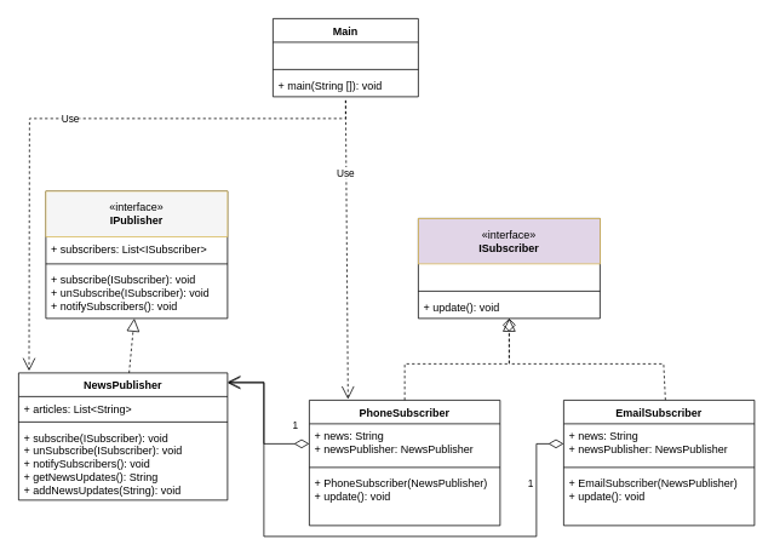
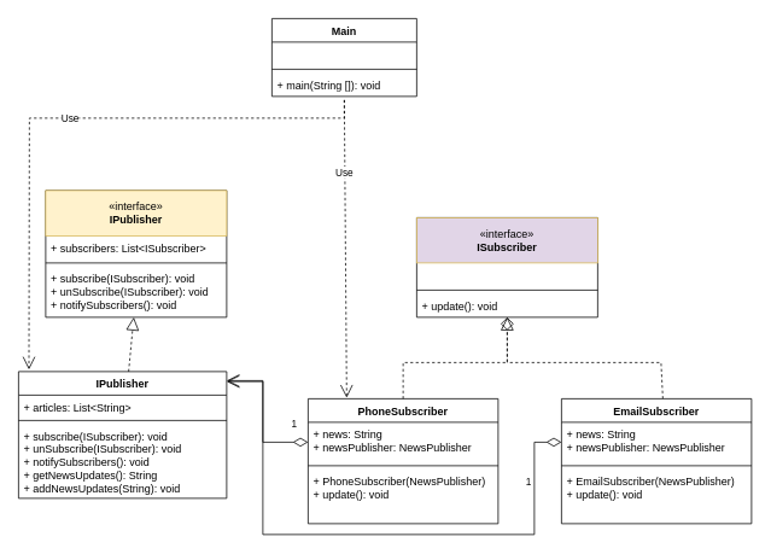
  <mxCell id="0" />
  <mxCell id="1" parent="0" />
  <mxCell id="2" value="Classname" style="swimlane;fontStyle=1;align=center;verticalAlign=top;childLayout=stackLayout;horizontal=1;startSize=0;horizontalStack=0;resizeParent=1;resizeParentMax=0;resizeLast=0;collapsible=1;marginBottom=0;whiteSpace=wrap;html=1;" vertex="1" parent="1"><mxGeometry x="50" y="210" width="200" height="140" as="geometry" /></mxCell>
- <mxCell id="3" value="«interface»&lt;br&gt;&lt;b&gt;IPublisher&lt;/b&gt;" style="html=1;whiteSpace=wrap;fillColor=#f5f5f5;strokeColor=#d6b656;" vertex="1" parent="2"><mxGeometry width="200" height="50" as="geometry" /></mxCell>
+ <mxCell id="3" value="«interface»&lt;br&gt;&lt;b&gt;IPublisher&lt;/b&gt;" style="html=1;whiteSpace=wrap;fillColor=#fff2cc;strokeColor=#d6b656;" vertex="1" parent="2"><mxGeometry width="200" height="50" as="geometry" /></mxCell>
  <mxCell id="4" value="+ subscribers: List&amp;lt;ISubscriber&amp;gt;" style="text;strokeColor=none;fillColor=none;align=left;verticalAlign=top;spacingLeft=4;spacingRight=4;overflow=hidden;rotatable=0;points=[[0,0.5],[1,0.5]];portConstraint=eastwest;whiteSpace=wrap;html=1;" vertex="1" parent="2"><mxGeometry y="50" width="200" height="26" as="geometry" /></mxCell>
  <mxCell id="5" value="" style="line;strokeWidth=1;fillColor=none;align=left;verticalAlign=middle;spacingTop=-1;spacingLeft=3;spacingRight=3;rotatable=0;labelPosition=right;points=[];portConstraint=eastwest;strokeColor=inherit;" vertex="1" parent="2"><mxGeometry y="76" width="200" height="8" as="geometry" /></mxCell>
  <mxCell id="6" value="+ subscribe(ISubscriber): void&lt;br&gt;+ unSubscribe(ISubscriber): void&lt;br&gt;+ notifySubscribers(): void" style="text;strokeColor=none;fillColor=none;align=left;verticalAlign=top;spacingLeft=4;spacingRight=4;overflow=hidden;rotatable=0;points=[[0,0.5],[1,0.5]];portConstraint=eastwest;whiteSpace=wrap;html=1;" vertex="1" parent="2"><mxGeometry y="84" width="200" height="56" as="geometry" /></mxCell>
  <mxCell id="7" value="Classname" style="swimlane;fontStyle=1;align=center;verticalAlign=top;childLayout=stackLayout;horizontal=1;startSize=0;horizontalStack=0;resizeParent=1;resizeParentMax=0;resizeLast=0;collapsible=1;marginBottom=0;whiteSpace=wrap;html=1;" vertex="1" parent="1"><mxGeometry x="460" y="240" width="200" height="110" as="geometry" /></mxCell>
  <mxCell id="8" value="«interface»&lt;br&gt;&lt;b&gt;ISubscriber&lt;/b&gt;" style="html=1;whiteSpace=wrap;fillColor=#e1d5e7;strokeColor=#d6b656;" vertex="1" parent="7"><mxGeometry width="200" height="50" as="geometry" /></mxCell>
  <mxCell id="9" value="&amp;nbsp;" style="text;strokeColor=none;fillColor=none;align=left;verticalAlign=top;spacingLeft=4;spacingRight=4;overflow=hidden;rotatable=0;points=[[0,0.5],[1,0.5]];portConstraint=eastwest;whiteSpace=wrap;html=1;" vertex="1" parent="7"><mxGeometry y="50" width="200" height="26" as="geometry" /></mxCell>
  <mxCell id="10" value="" style="line;strokeWidth=1;fillColor=none;align=left;verticalAlign=middle;spacingTop=-1;spacingLeft=3;spacingRight=3;rotatable=0;labelPosition=right;points=[];portConstraint=eastwest;strokeColor=inherit;" vertex="1" parent="7"><mxGeometry y="76" width="200" height="8" as="geometry" /></mxCell>
  <mxCell id="11" value="+ update(): void" style="text;strokeColor=none;fillColor=none;align=left;verticalAlign=top;spacingLeft=4;spacingRight=4;overflow=hidden;rotatable=0;points=[[0,0.5],[1,0.5]];portConstraint=eastwest;whiteSpace=wrap;html=1;" vertex="1" parent="7"><mxGeometry y="84" width="200" height="26" as="geometry" /></mxCell>
- <mxCell id="12" value="NewsPublisher" style="swimlane;fontStyle=1;align=center;verticalAlign=top;childLayout=stackLayout;horizontal=1;startSize=26;horizontalStack=0;resizeParent=1;resizeParentMax=0;resizeLast=0;collapsible=1;marginBottom=0;whiteSpace=wrap;html=1;" vertex="1" parent="1"><mxGeometry x="20" y="410" width="230" height="140" as="geometry" /></mxCell>
+ <mxCell id="12" value="IPublisher" style="swimlane;fontStyle=1;align=center;verticalAlign=top;childLayout=stackLayout;horizontal=1;startSize=26;horizontalStack=0;resizeParent=1;resizeParentMax=0;resizeLast=0;collapsible=1;marginBottom=0;whiteSpace=wrap;html=1;" vertex="1" parent="1"><mxGeometry x="20" y="410" width="230" height="140" as="geometry" /></mxCell>
  <mxCell id="13" value="+ articles: List&amp;lt;String&amp;gt;" style="text;strokeColor=none;fillColor=none;align=left;verticalAlign=top;spacingLeft=4;spacingRight=4;overflow=hidden;rotatable=0;points=[[0,0.5],[1,0.5]];portConstraint=eastwest;whiteSpace=wrap;html=1;" vertex="1" parent="12"><mxGeometry y="26" width="230" height="24" as="geometry" /></mxCell>
  <mxCell id="14" value="" style="line;strokeWidth=1;fillColor=none;align=left;verticalAlign=middle;spacingTop=-1;spacingLeft=3;spacingRight=3;rotatable=0;labelPosition=right;points=[];portConstraint=eastwest;strokeColor=inherit;" vertex="1" parent="12"><mxGeometry y="50" width="230" height="8" as="geometry" /></mxCell>
  <mxCell id="15" value="+ subscribe(ISubscriber): void&lt;br style=&quot;border-color: var(--border-color);&quot;&gt;+ unSubscribe(ISubscriber): void&lt;br style=&quot;border-color: var(--border-color);&quot;&gt;+ notifySubscribers(): void&lt;br&gt;+ getNewsUpdates(): String&lt;br&gt;+ addNewsUpdates(String): void" style="text;strokeColor=none;fillColor=none;align=left;verticalAlign=top;spacingLeft=4;spacingRight=4;overflow=hidden;rotatable=0;points=[[0,0.5],[1,0.5]];portConstraint=eastwest;whiteSpace=wrap;html=1;" vertex="1" parent="12"><mxGeometry y="58" width="230" height="82" as="geometry" /></mxCell>
  <mxCell id="16" value="" style="endArrow=block;dashed=1;endFill=0;endSize=12;html=1;rounded=0;" edge="1" parent="1" source="12" target="6"><mxGeometry width="160" relative="1" as="geometry"><mxPoint x="190" y="360" as="sourcePoint" /><mxPoint x="350" y="360" as="targetPoint" /></mxGeometry></mxCell>
  <mxCell id="17" value="PhoneSubscriber" style="swimlane;fontStyle=1;align=center;verticalAlign=top;childLayout=stackLayout;horizontal=1;startSize=26;horizontalStack=0;resizeParent=1;resizeParentMax=0;resizeLast=0;collapsible=1;marginBottom=0;whiteSpace=wrap;html=1;" vertex="1" parent="1"><mxGeometry x="340" y="440" width="210" height="138" as="geometry" /></mxCell>
  <mxCell id="18" value="+ news: String&lt;br&gt;+ newsPublisher: NewsPublisher" style="text;strokeColor=none;fillColor=none;align=left;verticalAlign=top;spacingLeft=4;spacingRight=4;overflow=hidden;rotatable=0;points=[[0,0.5],[1,0.5]];portConstraint=eastwest;whiteSpace=wrap;html=1;" vertex="1" parent="17"><mxGeometry y="26" width="210" height="44" as="geometry" /></mxCell>
  <mxCell id="19" value="" style="line;strokeWidth=1;fillColor=none;align=left;verticalAlign=middle;spacingTop=-1;spacingLeft=3;spacingRight=3;rotatable=0;labelPosition=right;points=[];portConstraint=eastwest;strokeColor=inherit;" vertex="1" parent="17"><mxGeometry y="70" width="210" height="8" as="geometry" /></mxCell>
  <mxCell id="20" value="+ PhoneSubscriber(NewsPublisher)&lt;br&gt;+ update(): void" style="text;strokeColor=none;fillColor=none;align=left;verticalAlign=top;spacingLeft=4;spacingRight=4;overflow=hidden;rotatable=0;points=[[0,0.5],[1,0.5]];portConstraint=eastwest;whiteSpace=wrap;html=1;" vertex="1" parent="17"><mxGeometry y="78" width="210" height="60" as="geometry" /></mxCell>
  <mxCell id="21" value="" style="endArrow=diamond;dashed=1;endFill=0;endSize=12;html=1;rounded=0;" edge="1" parent="1" source="17" target="11"><mxGeometry width="160" relative="1" as="geometry"><mxPoint x="521" y="411" as="sourcePoint" /><mxPoint x="570" y="350" as="targetPoint" /><Array as="points"><mxPoint x="445" y="400" /><mxPoint x="560" y="400" /></Array></mxGeometry></mxCell>
  <mxCell id="22" value="" style="endArrow=block;dashed=1;endFill=0;endSize=12;html=1;rounded=0;" edge="1" parent="1" target="11"><mxGeometry width="160" relative="1" as="geometry"><mxPoint x="732" y="440" as="sourcePoint" /><mxPoint x="560" y="350" as="targetPoint" /><Array as="points"><mxPoint x="730" y="400" /><mxPoint x="560" y="400" /></Array></mxGeometry></mxCell>
  <mxCell id="23" value="EmailSubscriber" style="swimlane;fontStyle=1;align=center;verticalAlign=top;childLayout=stackLayout;horizontal=1;startSize=26;horizontalStack=0;resizeParent=1;resizeParentMax=0;resizeLast=0;collapsible=1;marginBottom=0;whiteSpace=wrap;html=1;" vertex="1" parent="1"><mxGeometry x="620" y="440" width="210" height="138" as="geometry" /></mxCell>
  <mxCell id="24" value="+ news: String&lt;br&gt;+ newsPublisher: NewsPublisher" style="text;strokeColor=none;fillColor=none;align=left;verticalAlign=top;spacingLeft=4;spacingRight=4;overflow=hidden;rotatable=0;points=[[0,0.5],[1,0.5]];portConstraint=eastwest;whiteSpace=wrap;html=1;" vertex="1" parent="23"><mxGeometry y="26" width="210" height="44" as="geometry" /></mxCell>
  <mxCell id="25" value="" style="line;strokeWidth=1;fillColor=none;align=left;verticalAlign=middle;spacingTop=-1;spacingLeft=3;spacingRight=3;rotatable=0;labelPosition=right;points=[];portConstraint=eastwest;strokeColor=inherit;" vertex="1" parent="23"><mxGeometry y="70" width="210" height="8" as="geometry" /></mxCell>
  <mxCell id="26" value="+ EmailSubscriber(NewsPublisher)&lt;br&gt;+ update(): void" style="text;strokeColor=none;fillColor=none;align=left;verticalAlign=top;spacingLeft=4;spacingRight=4;overflow=hidden;rotatable=0;points=[[0,0.5],[1,0.5]];portConstraint=eastwest;whiteSpace=wrap;html=1;" vertex="1" parent="23"><mxGeometry y="78" width="210" height="60" as="geometry" /></mxCell>
  <mxCell id="27" value="1" style="endArrow=open;html=1;endSize=12;startArrow=diamondThin;startSize=14;startFill=0;edgeStyle=orthogonalEdgeStyle;align=left;verticalAlign=bottom;rounded=0;exitX=0;exitY=0.5;exitDx=0;exitDy=0;" edge="1" parent="1" source="18"><mxGeometry x="-0.741" y="-11" relative="1" as="geometry"><mxPoint x="310" y="410" as="sourcePoint" /><mxPoint x="250" y="420" as="targetPoint" /><Array as="points"><mxPoint x="290" y="488" /><mxPoint x="290" y="420" /></Array><mxPoint as="offset" /></mxGeometry></mxCell>
  <mxCell id="28" value="1" style="endArrow=open;html=1;endSize=12;startArrow=diamondThin;startSize=14;startFill=0;edgeStyle=orthogonalEdgeStyle;align=left;verticalAlign=bottom;rounded=0;" edge="1" parent="1" source="24" target="12"><mxGeometry x="-0.741" y="-11" relative="1" as="geometry"><mxPoint x="361" y="495" as="sourcePoint" /><mxPoint x="275" y="420" as="targetPoint" /><mxPoint as="offset" /><Array as="points"><mxPoint x="590" y="488" /><mxPoint x="590" y="590" /><mxPoint x="290" y="590" /><mxPoint x="290" y="421" /></Array></mxGeometry></mxCell>
  <mxCell id="29" value="Main" style="swimlane;fontStyle=1;align=center;verticalAlign=top;childLayout=stackLayout;horizontal=1;startSize=26;horizontalStack=0;resizeParent=1;resizeParentMax=0;resizeLast=0;collapsible=1;marginBottom=0;whiteSpace=wrap;html=1;" vertex="1" parent="1"><mxGeometry x="300" y="20" width="160" height="86" as="geometry" /></mxCell>
  <mxCell id="30" value="&amp;nbsp;" style="text;strokeColor=none;fillColor=none;align=left;verticalAlign=top;spacingLeft=4;spacingRight=4;overflow=hidden;rotatable=0;points=[[0,0.5],[1,0.5]];portConstraint=eastwest;whiteSpace=wrap;html=1;" vertex="1" parent="29"><mxGeometry y="26" width="160" height="26" as="geometry" /></mxCell>
  <mxCell id="31" value="" style="line;strokeWidth=1;fillColor=none;align=left;verticalAlign=middle;spacingTop=-1;spacingLeft=3;spacingRight=3;rotatable=0;labelPosition=right;points=[];portConstraint=eastwest;strokeColor=inherit;" vertex="1" parent="29"><mxGeometry y="52" width="160" height="8" as="geometry" /></mxCell>
  <mxCell id="32" value="+ main(String []): void" style="text;strokeColor=none;fillColor=none;align=left;verticalAlign=top;spacingLeft=4;spacingRight=4;overflow=hidden;rotatable=0;points=[[0,0.5],[1,0.5]];portConstraint=eastwest;whiteSpace=wrap;html=1;" vertex="1" parent="29"><mxGeometry y="60" width="160" height="26" as="geometry" /></mxCell>
  <mxCell id="33" value="Use" style="endArrow=open;endSize=12;dashed=1;html=1;rounded=0;entryX=0.203;entryY=-0.008;entryDx=0;entryDy=0;entryPerimeter=0;" edge="1" parent="1" target="17"><mxGeometry x="-0.514" y="-1" width="160" relative="1" as="geometry"><mxPoint x="380" y="110" as="sourcePoint" /><mxPoint x="480" y="300" as="targetPoint" /><mxPoint as="offset" /></mxGeometry></mxCell>
  <mxCell id="34" value="Use" style="endArrow=open;endSize=12;dashed=1;html=1;rounded=0;entryX=0.05;entryY=-0.016;entryDx=0;entryDy=0;entryPerimeter=0;" edge="1" parent="1" target="12"><mxGeometry width="160" relative="1" as="geometry"><mxPoint x="380" y="110" as="sourcePoint" /><mxPoint x="-10" y="300" as="targetPoint" /><Array as="points"><mxPoint x="380" y="130" /><mxPoint x="32" y="130" /></Array></mxGeometry></mxCell>
